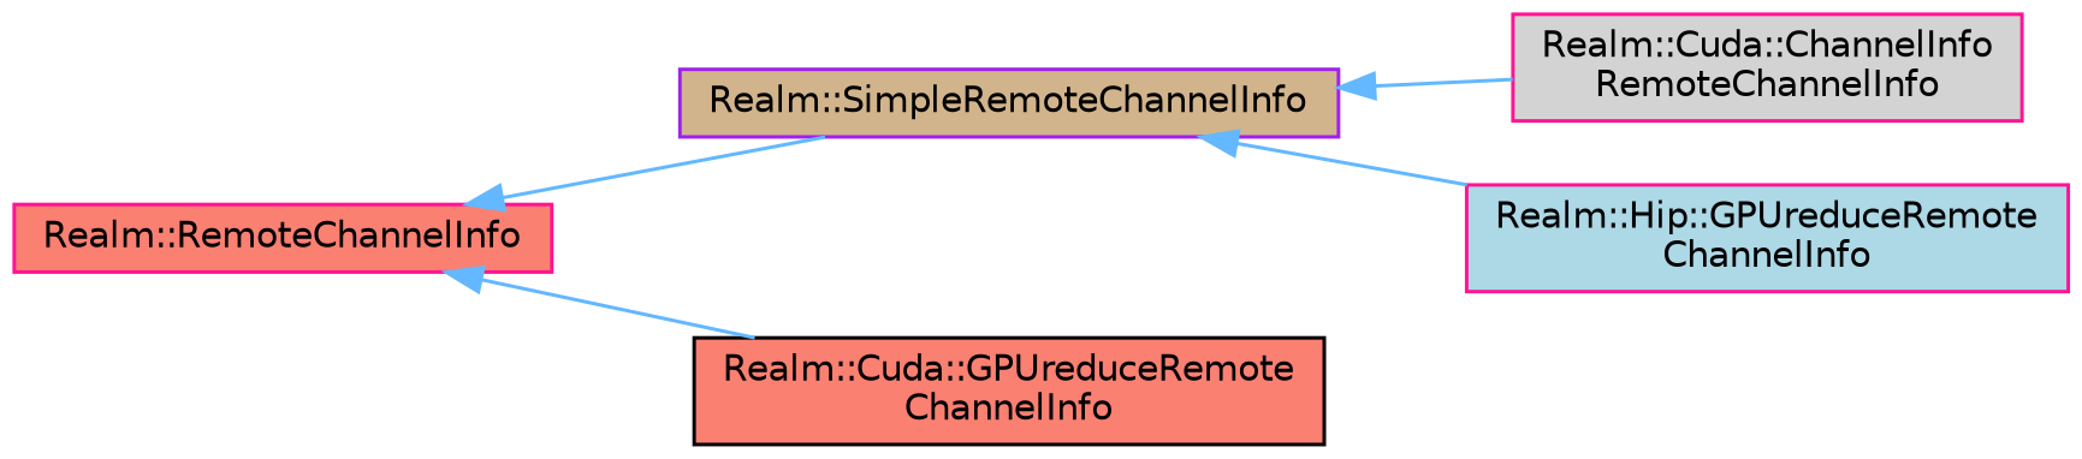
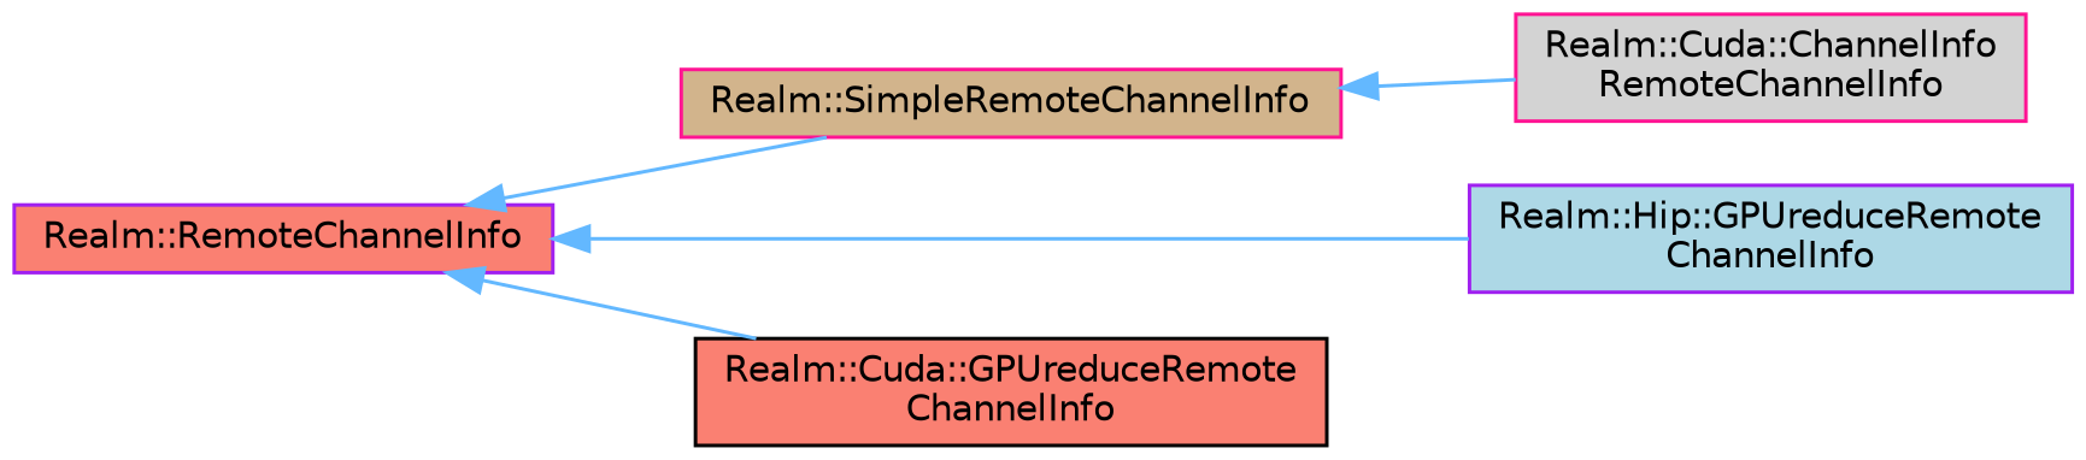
  digraph {
    rankdir=LR
    node [color=purple fillcolor=salmon fontname=Helvetica fontsize=10 shape=box style=filled]
    edge [color=steelblue1 dir=back fontname=Helvetica fontsize=10 labelfontname=Helvetica labelfontsize=10 style=solid]
-   n1 [fillcolor=tan fontcolor=black height=0.2 label="Realm::SimpleRemoteChannelInfo" width=0.4]
+   n1 [color=deeppink fillcolor=tan fontcolor=black height=0.2 label="Realm::SimpleRemoteChannelInfo" width=0.4]
    n2 [color=deeppink fillcolor=lightgrey height=0.2 label="Realm::Cuda::ChannelInfo\lRemoteChannelInfo" width=0.4]
-   n3 [color=deeppink fillcolor=lightblue height=0.2 label="Realm::Hip::GPUreduceRemote\lChannelInfo" width=0.4]
+   n3 [fillcolor=lightblue height=0.2 label="Realm::Hip::GPUreduceRemote\lChannelInfo" width=0.4]
    n4 [color=black height=0.2 label="Realm::Cuda::GPUreduceRemote\lChannelInfo" width=0.4]
-   n5 [color=deeppink height=0.2 label="Realm::RemoteChannelInfo" width=0.4]
+   n5 [height=0.2 label="Realm::RemoteChannelInfo" width=0.4]
    n1 -> n2
-   n1 -> n3
+   n5 -> n3
    n5 -> n1
    n5 -> n4
  }
